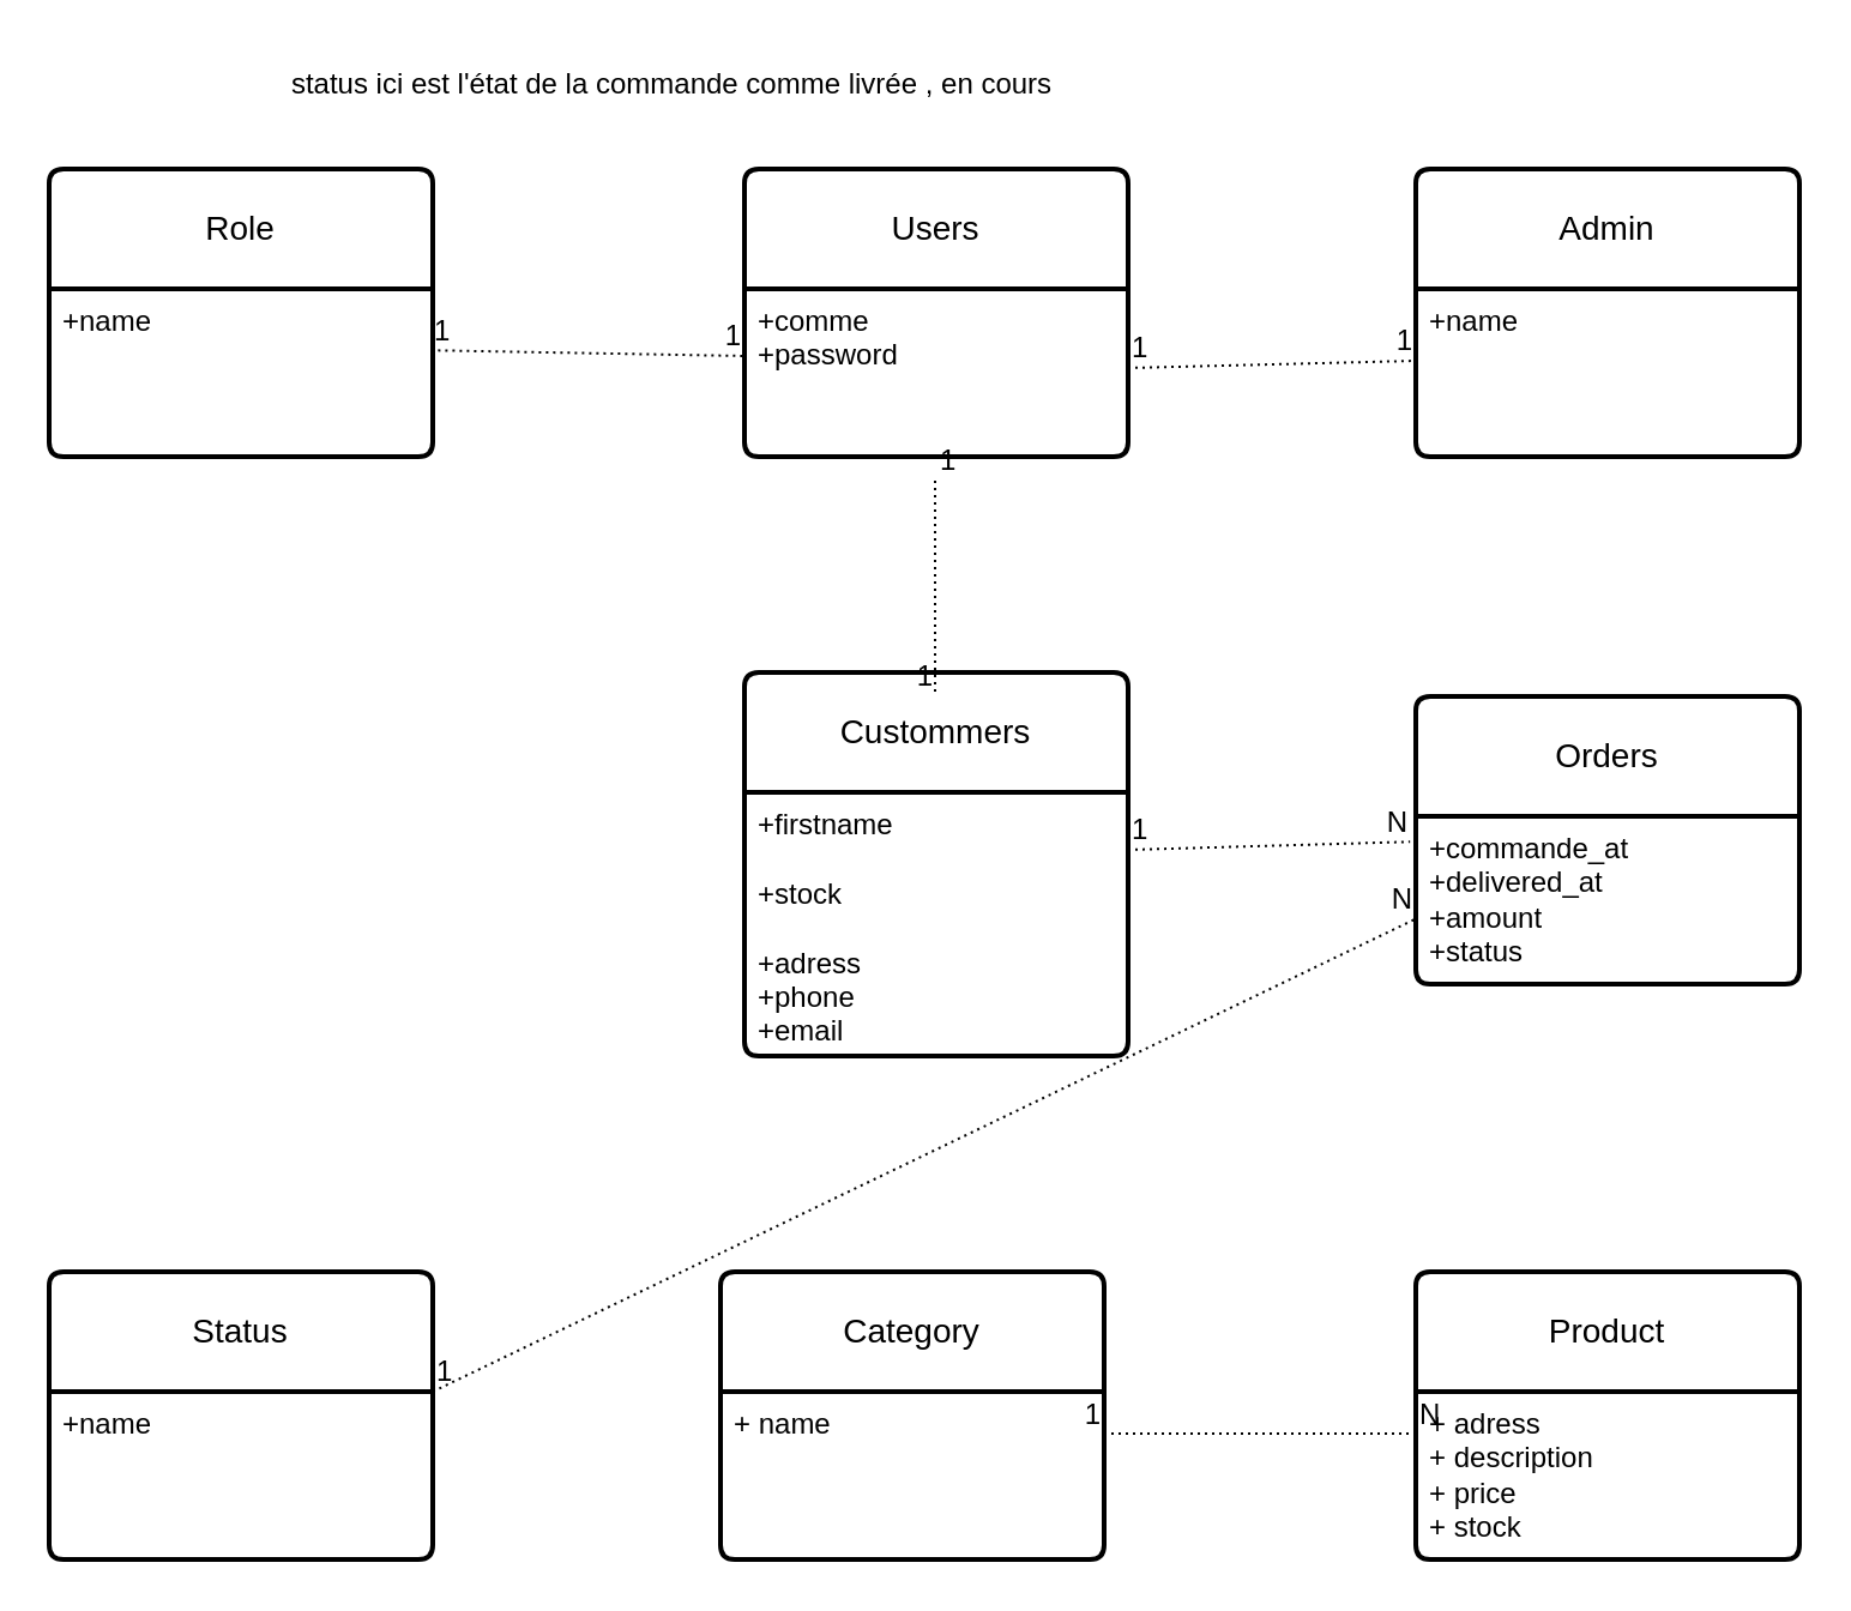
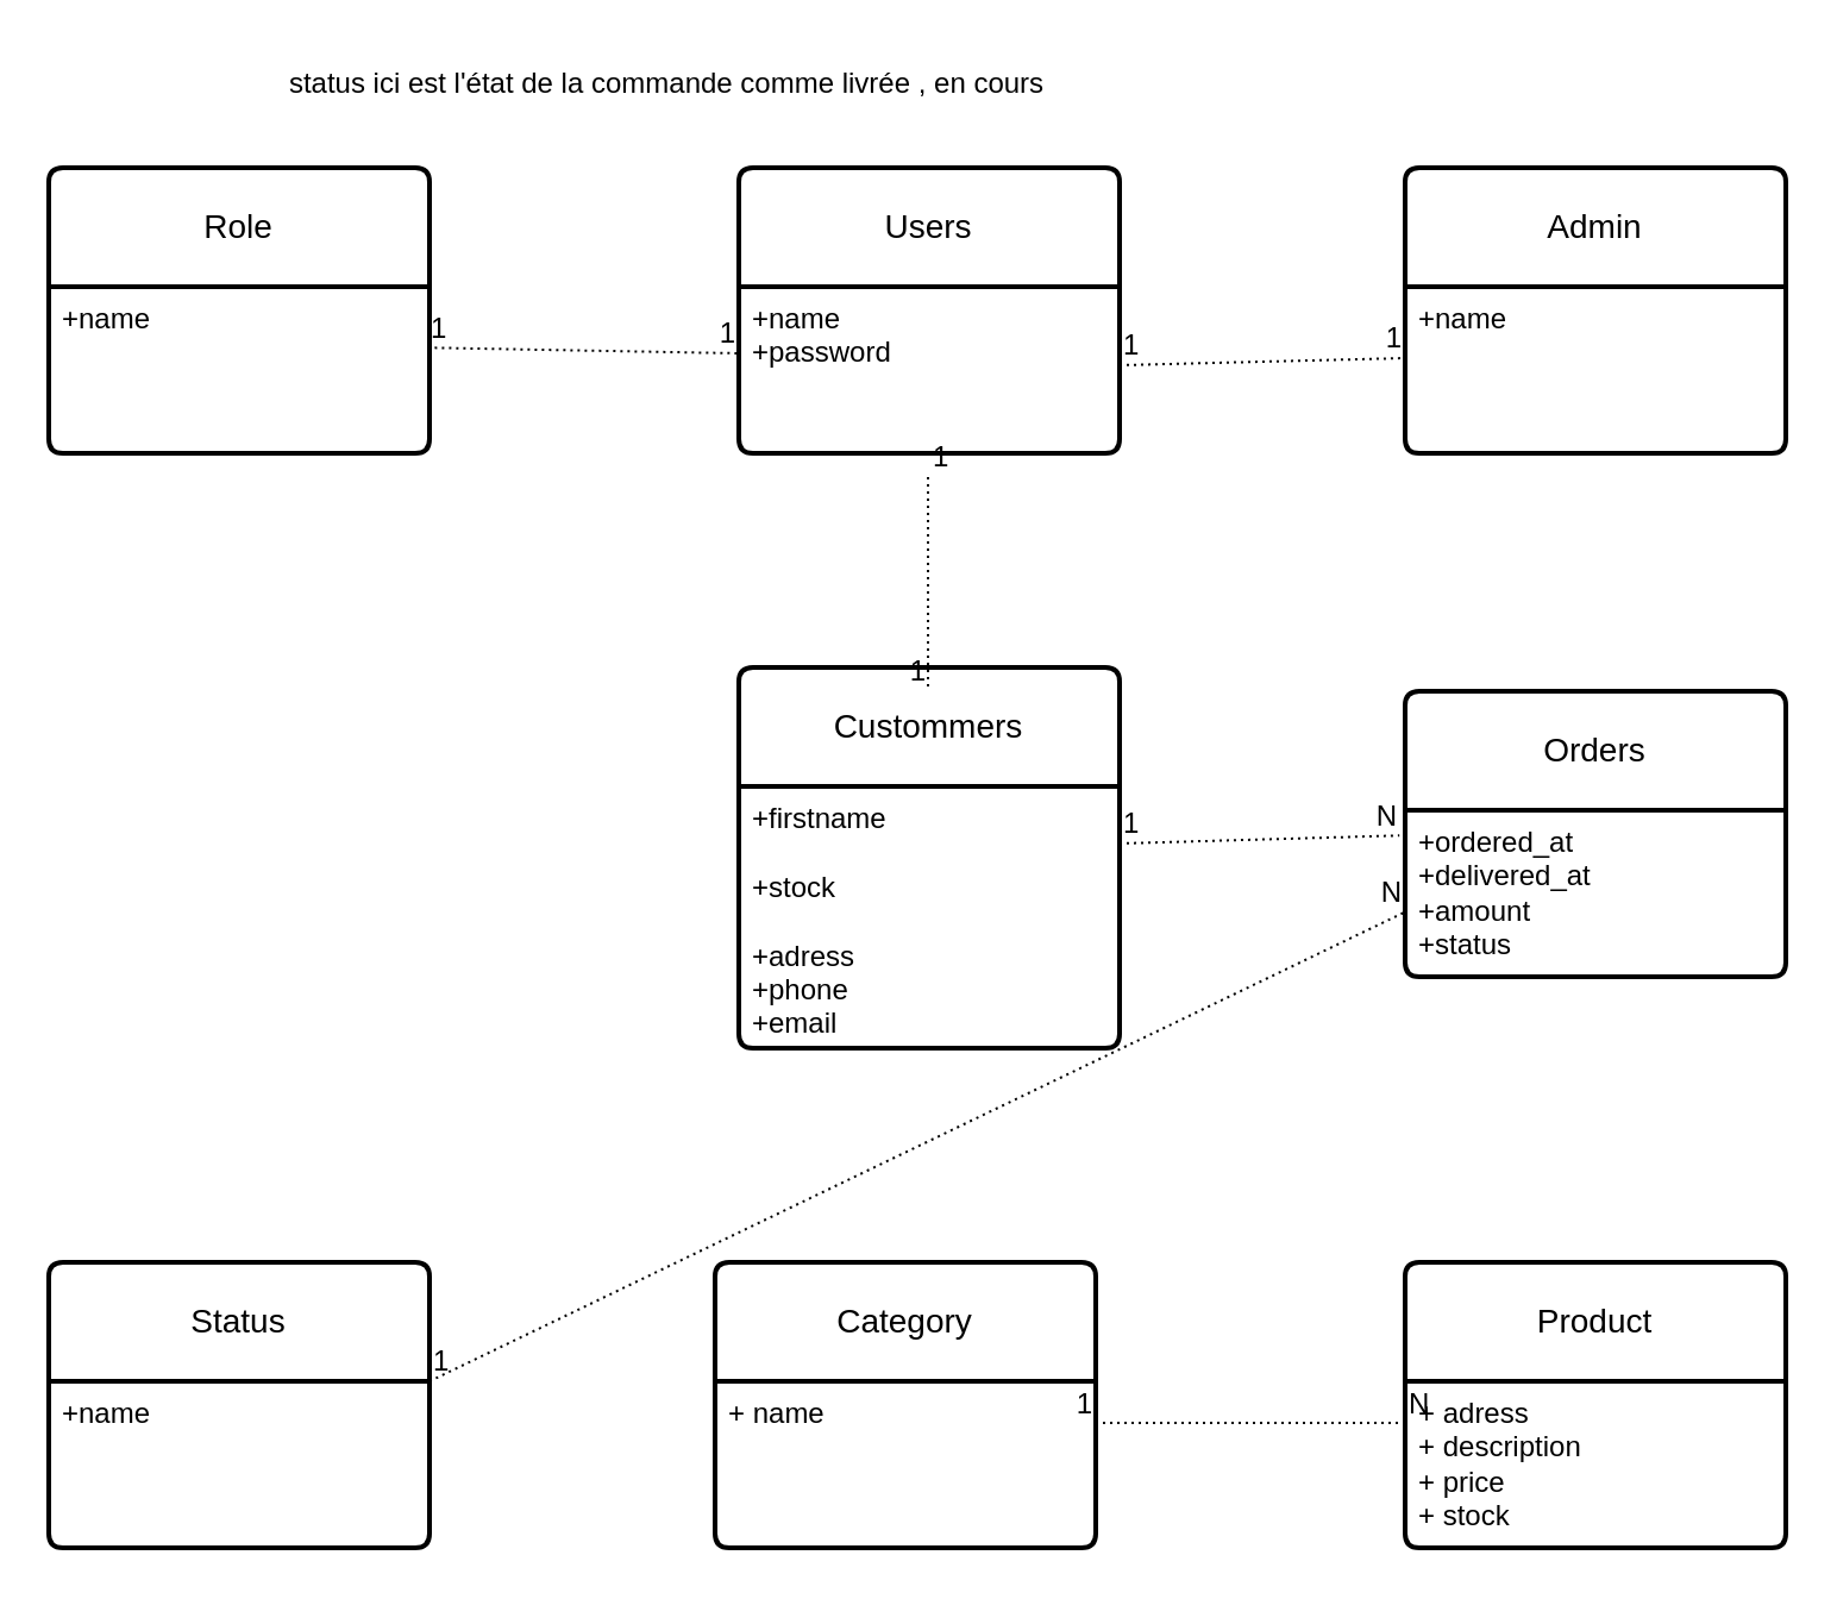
  <mxCell id="0" />
  <mxCell id="1" parent="0" />
  <mxCell id="2" value="Product" style="swimlane;childLayout=stackLayout;horizontal=1;startSize=50;horizontalStack=0;rounded=1;fontSize=14;fontStyle=0;strokeWidth=2;resizeParent=0;resizeLast=1;shadow=0;dashed=0;align=center;arcSize=4;whiteSpace=wrap;html=1;" vertex="1" parent="1"><mxGeometry x="590" y="530" width="160" height="120" as="geometry" /></mxCell>
  <mxCell id="3" value="+ adress&lt;br&gt;+ description&lt;div&gt;+ price&lt;div&gt;+ stock&lt;/div&gt;&lt;/div&gt;" style="align=left;strokeColor=none;fillColor=none;spacingLeft=4;fontSize=12;verticalAlign=top;resizable=0;rotatable=0;part=1;html=1;" vertex="1" parent="2"><mxGeometry y="50" width="160" height="70" as="geometry" /></mxCell>
  <mxCell id="4" value="Category" style="swimlane;childLayout=stackLayout;horizontal=1;startSize=50;horizontalStack=0;rounded=1;fontSize=14;fontStyle=0;strokeWidth=2;resizeParent=0;resizeLast=1;shadow=0;dashed=0;align=center;arcSize=4;whiteSpace=wrap;html=1;" vertex="1" parent="1"><mxGeometry x="300" y="530" width="160" height="120" as="geometry" /></mxCell>
  <mxCell id="5" value="+ name&lt;div&gt;&lt;br/&gt;&lt;/div&gt;" style="align=left;strokeColor=none;fillColor=none;spacingLeft=4;fontSize=12;verticalAlign=top;resizable=0;rotatable=0;part=1;html=1;" vertex="1" parent="4"><mxGeometry y="50" width="160" height="70" as="geometry" /></mxCell>
  <mxCell id="6" value="" style="endArrow=none;html=1;rounded=0;dashed=1;dashPattern=1 2;exitX=0;exitY=0.25;exitDx=0;exitDy=0;entryX=1;entryY=0.25;entryDx=0;entryDy=0;" edge="1" parent="1" source="3" target="5"><mxGeometry relative="1" as="geometry"><mxPoint x="480" y="599.5" as="sourcePoint" /><mxPoint x="560" y="600" as="targetPoint" /></mxGeometry></mxCell>
  <mxCell id="7" value="N" style="resizable=0;html=1;whiteSpace=wrap;align=left;verticalAlign=bottom;" connectable="0" vertex="1" parent="6"><mxGeometry x="-1" relative="1" as="geometry" /></mxCell>
  <mxCell id="8" value="1" style="resizable=0;html=1;whiteSpace=wrap;align=right;verticalAlign=bottom;" connectable="0" vertex="1" parent="6"><mxGeometry x="1" relative="1" as="geometry" /></mxCell>
  <mxCell id="9" value="Users" style="swimlane;childLayout=stackLayout;horizontal=1;startSize=50;horizontalStack=0;rounded=1;fontSize=14;fontStyle=0;strokeWidth=2;resizeParent=0;resizeLast=1;shadow=0;dashed=0;align=center;arcSize=4;whiteSpace=wrap;html=1;" vertex="1" parent="1"><mxGeometry x="310" y="70" width="160" height="120" as="geometry" /></mxCell>
- <mxCell id="10" value="+comme&lt;br&gt;+password&lt;div&gt;&lt;br/&gt;&lt;/div&gt;" style="align=left;strokeColor=none;fillColor=none;spacingLeft=4;fontSize=12;verticalAlign=top;resizable=0;rotatable=0;part=1;html=1;" vertex="1" parent="9"><mxGeometry y="50" width="160" height="70" as="geometry" /></mxCell>
+ <mxCell id="10" value="+name&lt;br&gt;+password&lt;div&gt;&lt;br/&gt;&lt;/div&gt;" style="align=left;strokeColor=none;fillColor=none;spacingLeft=4;fontSize=12;verticalAlign=top;resizable=0;rotatable=0;part=1;html=1;" vertex="1" parent="9"><mxGeometry y="50" width="160" height="70" as="geometry" /></mxCell>
  <mxCell id="11" value="Custommers" style="swimlane;childLayout=stackLayout;horizontal=1;startSize=50;horizontalStack=0;rounded=1;fontSize=14;fontStyle=0;strokeWidth=2;resizeParent=0;resizeLast=1;shadow=0;dashed=0;align=center;arcSize=4;whiteSpace=wrap;html=1;" vertex="1" parent="1"><mxGeometry x="310" y="280" width="160" height="160" as="geometry" /></mxCell>
  <mxCell id="12" value="+firstname&lt;br&gt;&lt;br&gt;&lt;div&gt;+stock&lt;br&gt;&lt;br&gt;&lt;div&gt;+adress&lt;div&gt;&lt;span style=&quot;background-color: initial;&quot;&gt;+phone&lt;/span&gt;&lt;/div&gt;&lt;div&gt;&lt;span style=&quot;background-color: initial;&quot;&gt;+email&lt;/span&gt;&lt;br&gt;&lt;/div&gt;&lt;div&gt;&lt;br&gt;&lt;/div&gt;&lt;/div&gt;&lt;/div&gt;" style="align=left;strokeColor=none;fillColor=none;spacingLeft=4;fontSize=12;verticalAlign=top;resizable=0;rotatable=0;part=1;html=1;" vertex="1" parent="11"><mxGeometry y="50" width="160" height="110" as="geometry" /></mxCell>
  <mxCell id="13" value="Orders" style="swimlane;childLayout=stackLayout;horizontal=1;startSize=50;horizontalStack=0;rounded=1;fontSize=14;fontStyle=0;strokeWidth=2;resizeParent=0;resizeLast=1;shadow=0;dashed=0;align=center;arcSize=4;whiteSpace=wrap;html=1;" vertex="1" parent="1"><mxGeometry x="590" y="290" width="160" height="120" as="geometry" /></mxCell>
- <mxCell id="14" value="+commande_at&lt;div&gt;+delivered_at&lt;br&gt;&lt;div&gt;+amount&lt;/div&gt;&lt;div&gt;+status&lt;/div&gt;&lt;/div&gt;" style="align=left;strokeColor=none;fillColor=none;spacingLeft=4;fontSize=12;verticalAlign=top;resizable=0;rotatable=0;part=1;html=1;" vertex="1" parent="13"><mxGeometry y="50" width="160" height="70" as="geometry" /></mxCell>
+ <mxCell id="14" value="+ordered_at&lt;div&gt;+delivered_at&lt;br&gt;&lt;div&gt;+amount&lt;/div&gt;&lt;div&gt;+status&lt;/div&gt;&lt;/div&gt;" style="align=left;strokeColor=none;fillColor=none;spacingLeft=4;fontSize=12;verticalAlign=top;resizable=0;rotatable=0;part=1;html=1;" vertex="1" parent="13"><mxGeometry y="50" width="160" height="70" as="geometry" /></mxCell>
  <mxCell id="15" value="Role" style="swimlane;childLayout=stackLayout;horizontal=1;startSize=50;horizontalStack=0;rounded=1;fontSize=14;fontStyle=0;strokeWidth=2;resizeParent=0;resizeLast=1;shadow=0;dashed=0;align=center;arcSize=4;whiteSpace=wrap;html=1;" vertex="1" parent="1"><mxGeometry x="20" y="70" width="160" height="120" as="geometry" /></mxCell>
  <mxCell id="16" value="+name" style="align=left;strokeColor=none;fillColor=none;spacingLeft=4;fontSize=12;verticalAlign=top;resizable=0;rotatable=0;part=1;html=1;" vertex="1" parent="15"><mxGeometry y="50" width="160" height="70" as="geometry" /></mxCell>
  <mxCell id="17" value="Admin" style="swimlane;childLayout=stackLayout;horizontal=1;startSize=50;horizontalStack=0;rounded=1;fontSize=14;fontStyle=0;strokeWidth=2;resizeParent=0;resizeLast=1;shadow=0;dashed=0;align=center;arcSize=4;whiteSpace=wrap;html=1;" vertex="1" parent="1"><mxGeometry x="590" y="70" width="160" height="120" as="geometry" /></mxCell>
  <mxCell id="18" value="+name" style="align=left;strokeColor=none;fillColor=none;spacingLeft=4;fontSize=12;verticalAlign=top;resizable=0;rotatable=0;part=1;html=1;" vertex="1" parent="17"><mxGeometry y="50" width="160" height="70" as="geometry" /></mxCell>
  <mxCell id="19" value="" style="endArrow=none;html=1;rounded=0;dashed=1;dashPattern=1 2;exitX=0.995;exitY=0.366;exitDx=0;exitDy=0;exitPerimeter=0;" edge="1" parent="1" source="16"><mxGeometry relative="1" as="geometry"><mxPoint x="200" y="148" as="sourcePoint" /><mxPoint x="310" y="148" as="targetPoint" /></mxGeometry></mxCell>
  <mxCell id="20" value="1" style="resizable=0;html=1;whiteSpace=wrap;align=left;verticalAlign=bottom;" connectable="0" vertex="1" parent="19"><mxGeometry x="-1" relative="1" as="geometry" /></mxCell>
  <mxCell id="21" value="1" style="resizable=0;html=1;whiteSpace=wrap;align=right;verticalAlign=bottom;" connectable="0" vertex="1" parent="19"><mxGeometry x="1" relative="1" as="geometry" /></mxCell>
  <mxCell id="22" value="" style="endArrow=none;html=1;rounded=0;dashed=1;dashPattern=1 2;" edge="1" parent="1" source="10"><mxGeometry relative="1" as="geometry"><mxPoint x="480" y="150" as="sourcePoint" /><mxPoint x="590" y="150" as="targetPoint" /></mxGeometry></mxCell>
  <mxCell id="23" value="1" style="resizable=0;html=1;whiteSpace=wrap;align=left;verticalAlign=bottom;" connectable="0" vertex="1" parent="22"><mxGeometry x="-1" relative="1" as="geometry" /></mxCell>
  <mxCell id="24" value="1" style="resizable=0;html=1;whiteSpace=wrap;align=right;verticalAlign=bottom;" connectable="0" vertex="1" parent="22"><mxGeometry x="1" relative="1" as="geometry" /></mxCell>
  <mxCell id="25" value="" style="endArrow=none;html=1;rounded=0;dashed=1;dashPattern=1 2;exitX=0.75;exitY=1;exitDx=0;exitDy=0;entryX=0.75;entryY=0;entryDx=0;entryDy=0;" edge="1" parent="1"><mxGeometry relative="1" as="geometry"><mxPoint x="389.5" y="200" as="sourcePoint" /><mxPoint x="389.5" y="290" as="targetPoint" /></mxGeometry></mxCell>
  <mxCell id="26" value="1" style="resizable=0;html=1;whiteSpace=wrap;align=left;verticalAlign=bottom;" connectable="0" vertex="1" parent="25"><mxGeometry x="-1" relative="1" as="geometry" /></mxCell>
  <mxCell id="27" value="1" style="resizable=0;html=1;whiteSpace=wrap;align=right;verticalAlign=bottom;" connectable="0" vertex="1" parent="25"><mxGeometry x="1" relative="1" as="geometry" /></mxCell>
  <mxCell id="28" value="" style="endArrow=none;html=1;rounded=0;dashed=1;dashPattern=1 2;entryX=-0.015;entryY=0.152;entryDx=0;entryDy=0;entryPerimeter=0;" edge="1" parent="1" target="14"><mxGeometry relative="1" as="geometry"><mxPoint x="470" y="354" as="sourcePoint" /><mxPoint x="580" y="350" as="targetPoint" /></mxGeometry></mxCell>
  <mxCell id="29" value="1" style="resizable=0;html=1;whiteSpace=wrap;align=left;verticalAlign=bottom;" connectable="0" vertex="1" parent="28"><mxGeometry x="-1" relative="1" as="geometry" /></mxCell>
  <mxCell id="30" value="N" style="resizable=0;html=1;whiteSpace=wrap;align=right;verticalAlign=bottom;" connectable="0" vertex="1" parent="28"><mxGeometry x="1" relative="1" as="geometry" /></mxCell>
  <mxCell id="31" value="Status" style="swimlane;childLayout=stackLayout;horizontal=1;startSize=50;horizontalStack=0;rounded=1;fontSize=14;fontStyle=0;strokeWidth=2;resizeParent=0;resizeLast=1;shadow=0;dashed=0;align=center;arcSize=4;whiteSpace=wrap;html=1;" vertex="1" parent="1"><mxGeometry x="20" y="530" width="160" height="120" as="geometry" /></mxCell>
  <mxCell id="32" value="+name" style="align=left;strokeColor=none;fillColor=none;spacingLeft=4;fontSize=12;verticalAlign=top;resizable=0;rotatable=0;part=1;html=1;" vertex="1" parent="31"><mxGeometry y="50" width="160" height="70" as="geometry" /></mxCell>
  <mxCell id="33" value="" style="endArrow=none;html=1;rounded=0;dashed=1;dashPattern=1 2;entryX=0.001;entryY=0.61;entryDx=0;entryDy=0;entryPerimeter=0;exitX=1;exitY=0;exitDx=0;exitDy=0;" edge="1" parent="1" source="32" target="14"><mxGeometry relative="1" as="geometry"><mxPoint x="331" y="498" as="sourcePoint" /><mxPoint x="449" y="495" as="targetPoint" /></mxGeometry></mxCell>
  <mxCell id="34" value="1" style="resizable=0;html=1;whiteSpace=wrap;align=left;verticalAlign=bottom;" connectable="0" vertex="1" parent="33"><mxGeometry x="-1" relative="1" as="geometry" /></mxCell>
  <mxCell id="35" value="N" style="resizable=0;html=1;whiteSpace=wrap;align=right;verticalAlign=bottom;" connectable="0" vertex="1" parent="33"><mxGeometry x="1" relative="1" as="geometry" /></mxCell>
  <mxCell id="36" value="status ici est l'état de la commande comme livrée , en cours" style="text;html=1;align=center;verticalAlign=middle;whiteSpace=wrap;rounded=0;" vertex="1" parent="1"><mxGeometry x="40" y="20" width="480" height="30" as="geometry" /></mxCell>
